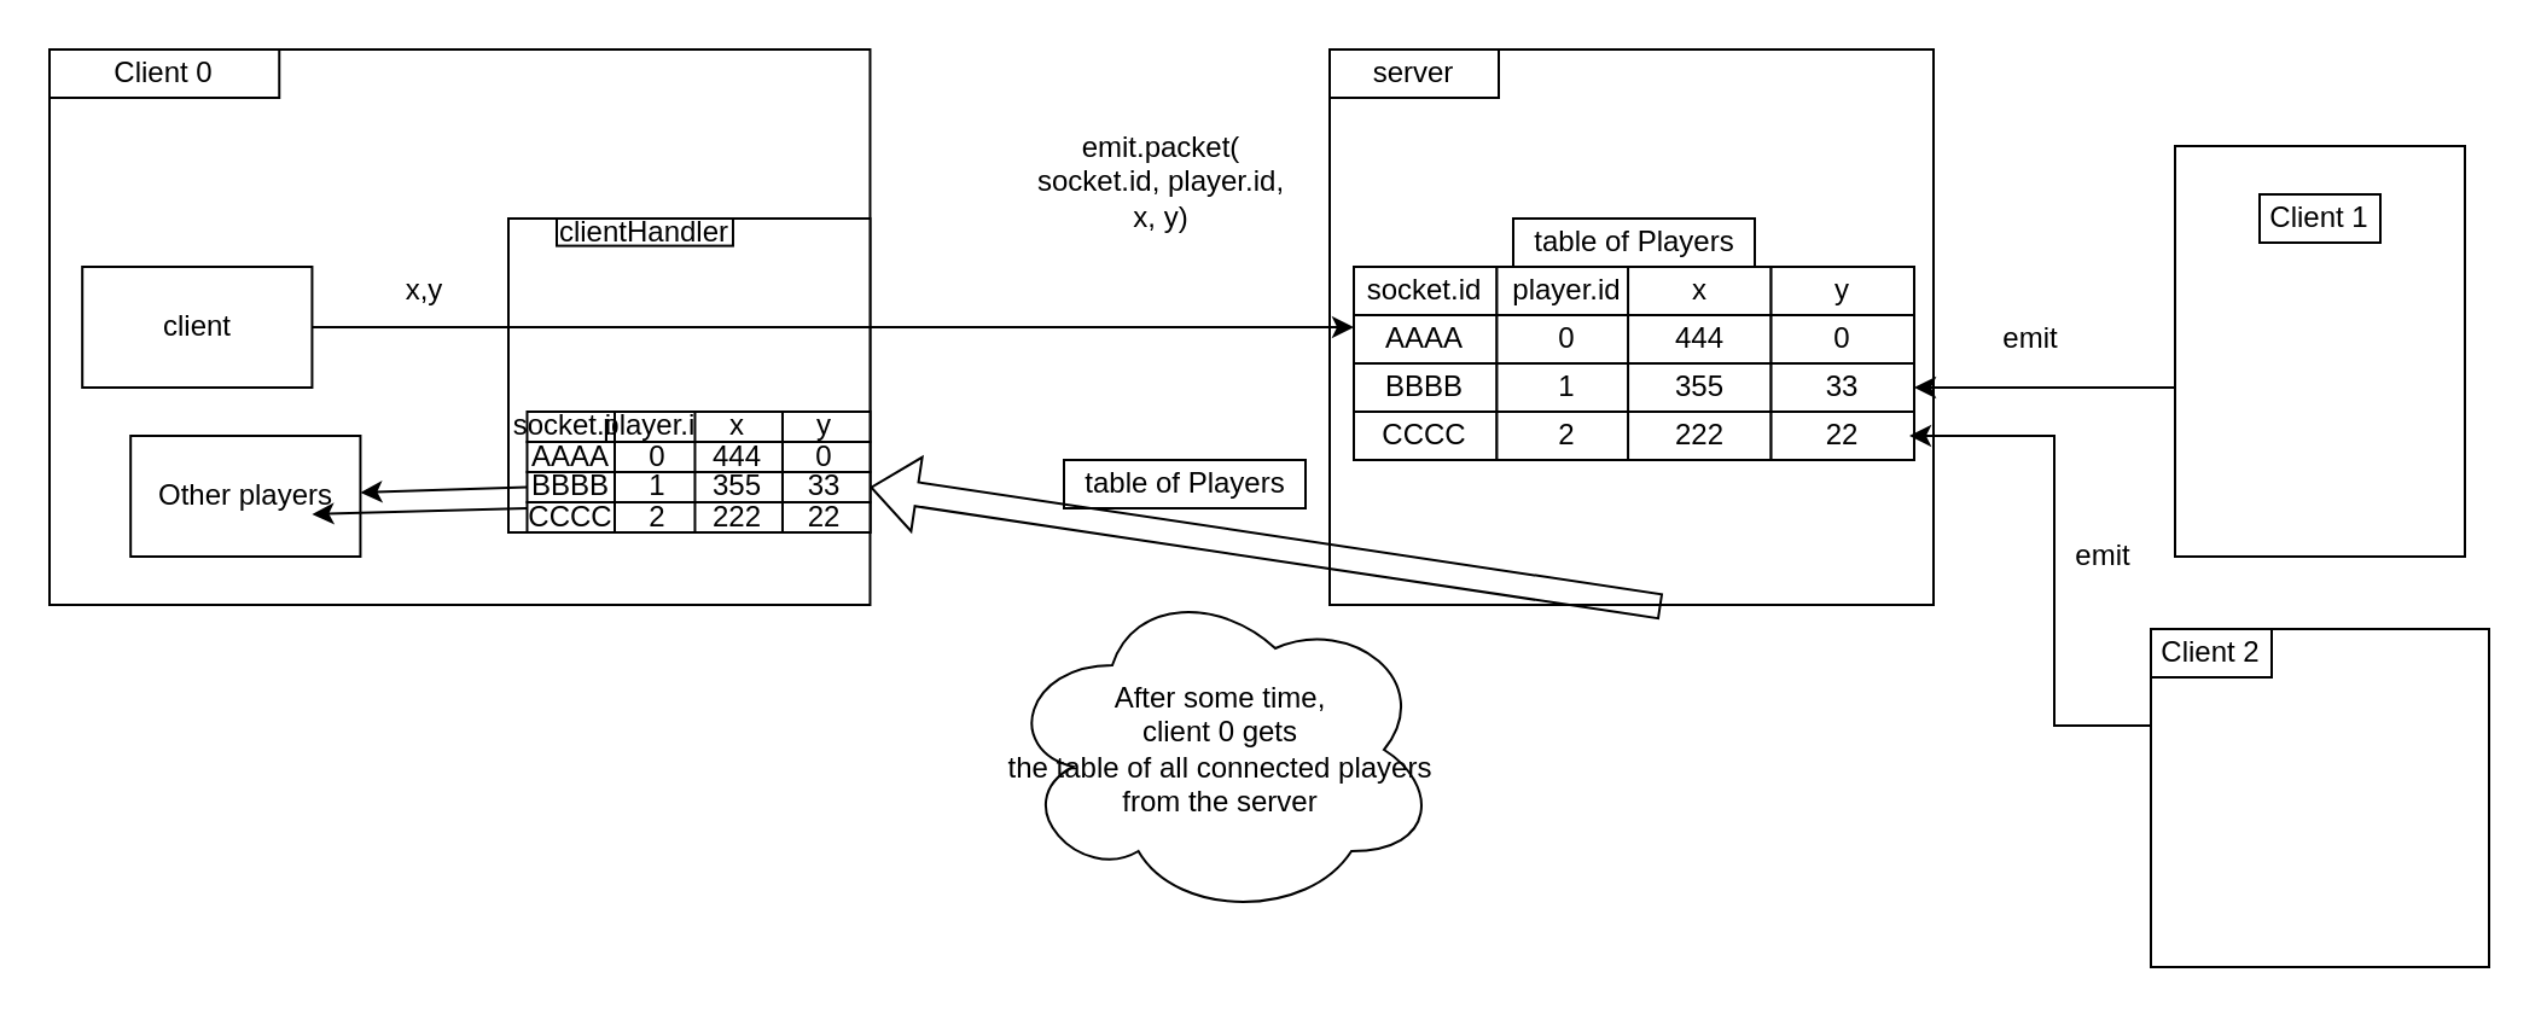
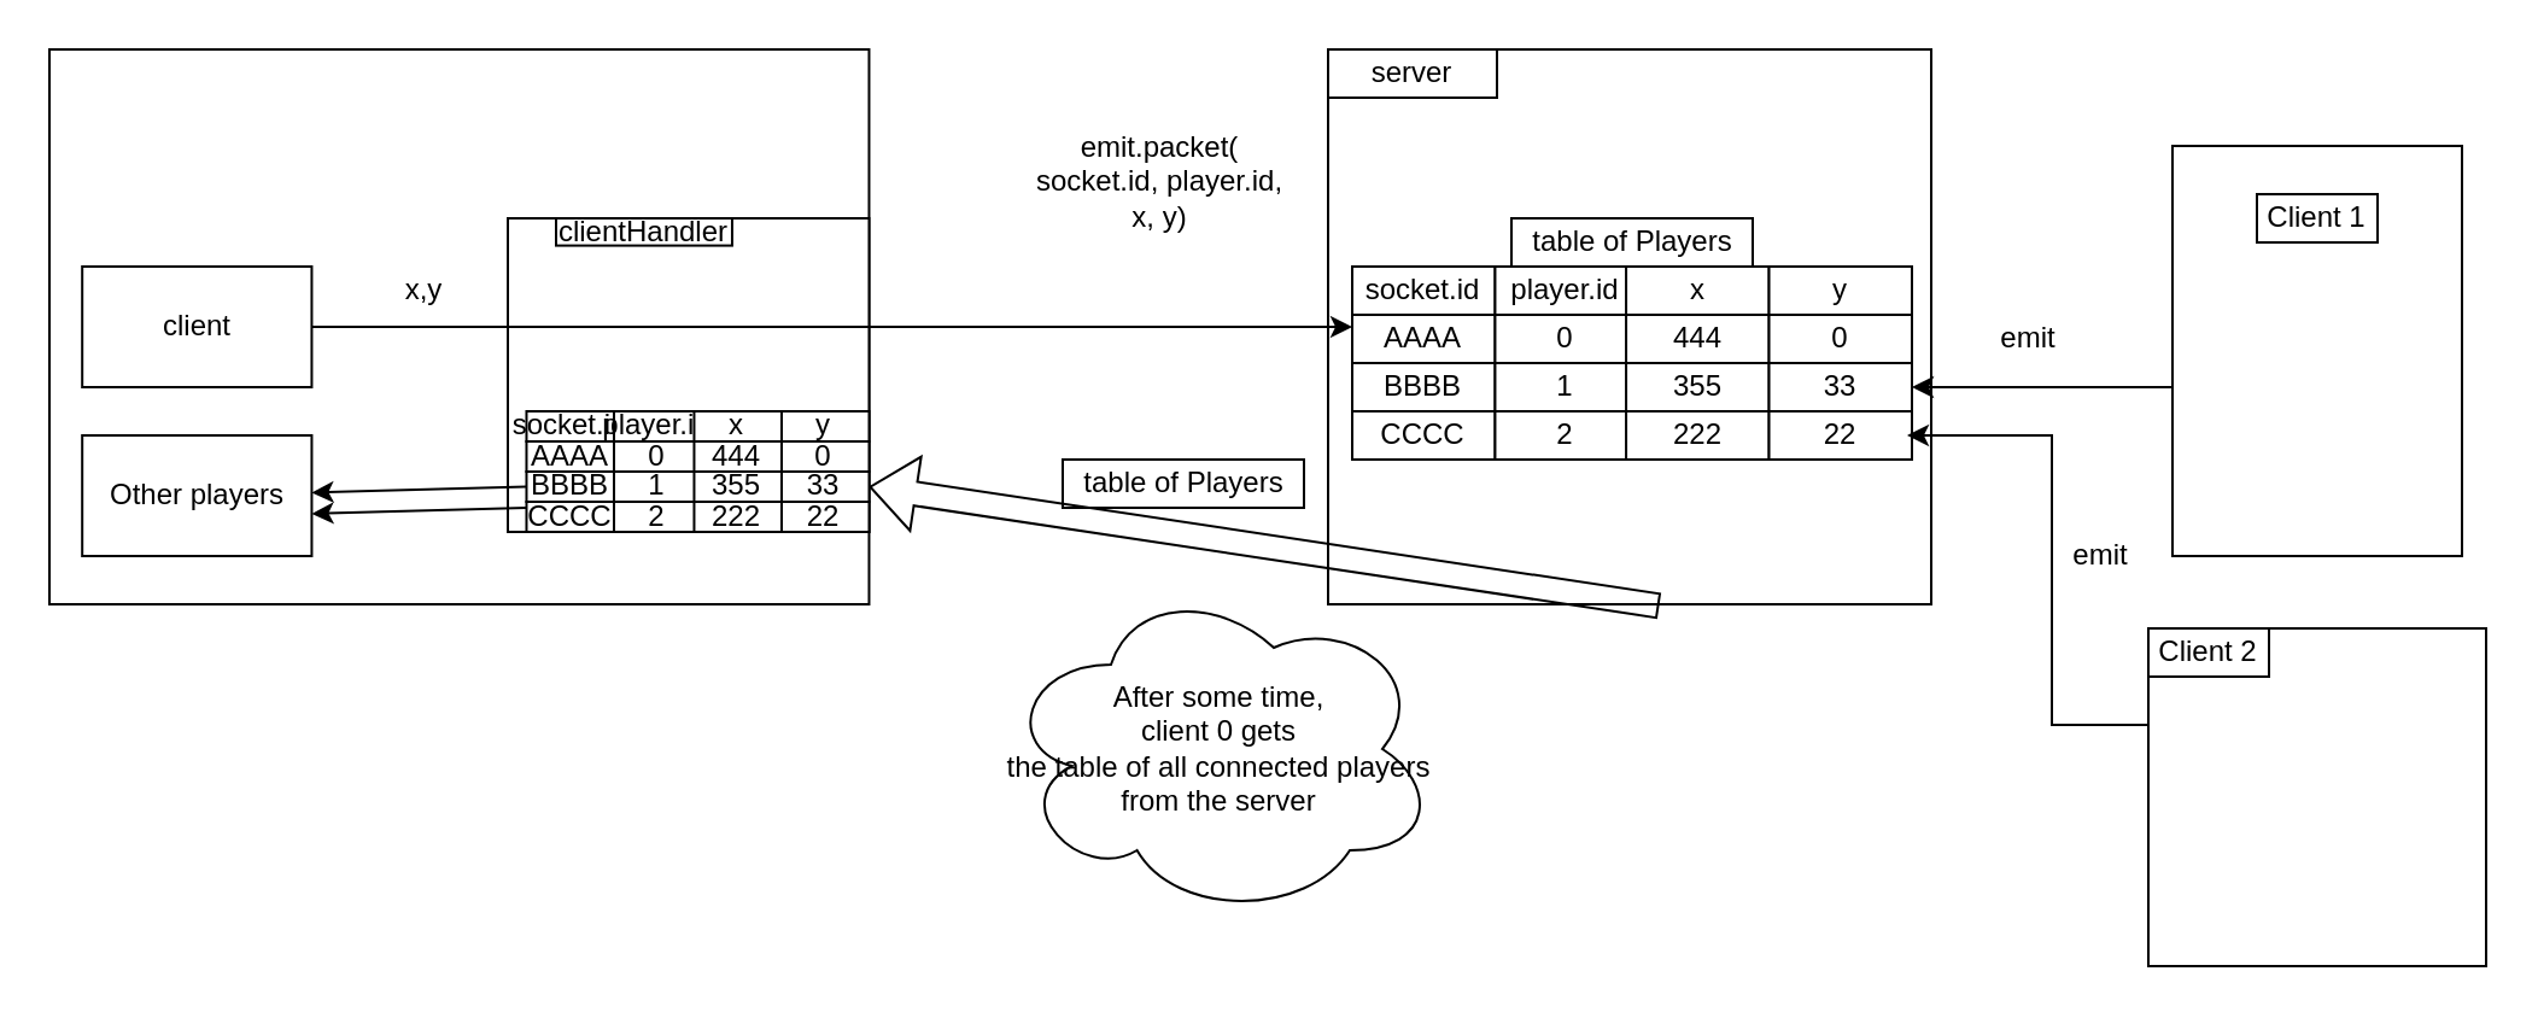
  <mxCell id="0" />
  <mxCell id="1" parent="0" />
  <mxCell id="2" value="" style="group" vertex="1" connectable="0" parent="1"><mxGeometry x="550" y="20" width="250" height="230" as="geometry" /></mxCell>
  <mxCell id="3" value="" style="rounded=0;whiteSpace=wrap;html=1;" vertex="1" parent="2"><mxGeometry width="250" height="230" as="geometry" /></mxCell>
  <mxCell id="4" value="server" style="rounded=0;whiteSpace=wrap;html=1;" vertex="1" parent="2"><mxGeometry width="70" height="20" as="geometry" /></mxCell>
  <mxCell id="5" value="" style="group" vertex="1" connectable="0" parent="2"><mxGeometry x="10" y="90" width="232" height="80" as="geometry" /></mxCell>
  <mxCell id="6" value="" style="group" vertex="1" connectable="0" parent="5"><mxGeometry width="232" height="20" as="geometry" /></mxCell>
  <mxCell id="7" value="" style="group" vertex="1" connectable="0" parent="6"><mxGeometry width="172.766" height="20" as="geometry" /></mxCell>
  <mxCell id="8" value="socket.id" style="rounded=0;whiteSpace=wrap;html=1;" vertex="1" parent="7"><mxGeometry width="59.234" height="20" as="geometry" /></mxCell>
  <mxCell id="9" value="player.id" style="rounded=0;whiteSpace=wrap;html=1;" vertex="1" parent="7"><mxGeometry x="59.234" width="59.234" height="20" as="geometry" /></mxCell>
  <mxCell id="10" value="x" style="rounded=0;whiteSpace=wrap;html=1;" vertex="1" parent="7"><mxGeometry x="113.532" width="59.234" height="20" as="geometry" /></mxCell>
  <mxCell id="11" value="y" style="rounded=0;whiteSpace=wrap;html=1;" vertex="1" parent="6"><mxGeometry x="172.766" width="59.234" height="20" as="geometry" /></mxCell>
  <mxCell id="12" value="" style="group" vertex="1" connectable="0" parent="5"><mxGeometry y="20" width="232" height="20" as="geometry" /></mxCell>
  <mxCell id="13" value="" style="group" vertex="1" connectable="0" parent="12"><mxGeometry width="172.766" height="20" as="geometry" /></mxCell>
  <mxCell id="14" value="AAAA" style="rounded=0;whiteSpace=wrap;html=1;" vertex="1" parent="13"><mxGeometry width="59.234" height="20" as="geometry" /></mxCell>
  <mxCell id="15" value="0" style="rounded=0;whiteSpace=wrap;html=1;" vertex="1" parent="13"><mxGeometry x="59.234" width="59.234" height="20" as="geometry" /></mxCell>
  <mxCell id="16" value="444" style="rounded=0;whiteSpace=wrap;html=1;" vertex="1" parent="13"><mxGeometry x="113.532" width="59.234" height="20" as="geometry" /></mxCell>
  <mxCell id="17" value="0" style="rounded=0;whiteSpace=wrap;html=1;" vertex="1" parent="12"><mxGeometry x="172.766" width="59.234" height="20" as="geometry" /></mxCell>
  <mxCell id="18" value="" style="group" vertex="1" connectable="0" parent="5"><mxGeometry y="40" width="232" height="20" as="geometry" /></mxCell>
  <mxCell id="19" value="" style="group" vertex="1" connectable="0" parent="18"><mxGeometry width="172.766" height="20" as="geometry" /></mxCell>
  <mxCell id="20" value="BBBB" style="rounded=0;whiteSpace=wrap;html=1;" vertex="1" parent="19"><mxGeometry width="59.234" height="20" as="geometry" /></mxCell>
  <mxCell id="21" value="1" style="rounded=0;whiteSpace=wrap;html=1;" vertex="1" parent="19"><mxGeometry x="59.234" width="59.234" height="20" as="geometry" /></mxCell>
  <mxCell id="22" value="355" style="rounded=0;whiteSpace=wrap;html=1;" vertex="1" parent="19"><mxGeometry x="113.532" width="59.234" height="20" as="geometry" /></mxCell>
  <mxCell id="23" value="33" style="rounded=0;whiteSpace=wrap;html=1;" vertex="1" parent="18"><mxGeometry x="172.766" width="59.234" height="20" as="geometry" /></mxCell>
  <mxCell id="24" value="" style="group" vertex="1" connectable="0" parent="5"><mxGeometry y="60" width="232" height="20" as="geometry" /></mxCell>
  <mxCell id="25" value="" style="group" vertex="1" connectable="0" parent="24"><mxGeometry width="172.766" height="20" as="geometry" /></mxCell>
  <mxCell id="26" value="CCCC" style="rounded=0;whiteSpace=wrap;html=1;" vertex="1" parent="25"><mxGeometry width="59.234" height="20" as="geometry" /></mxCell>
  <mxCell id="27" value="2" style="rounded=0;whiteSpace=wrap;html=1;" vertex="1" parent="25"><mxGeometry x="59.234" width="59.234" height="20" as="geometry" /></mxCell>
  <mxCell id="28" value="222" style="rounded=0;whiteSpace=wrap;html=1;" vertex="1" parent="25"><mxGeometry x="113.532" width="59.234" height="20" as="geometry" /></mxCell>
  <mxCell id="29" value="22" style="rounded=0;whiteSpace=wrap;html=1;" vertex="1" parent="24"><mxGeometry x="172.766" width="59.234" height="20" as="geometry" /></mxCell>
  <mxCell id="30" value="" style="group" vertex="1" connectable="0" parent="2"><mxGeometry x="76" y="70" width="100" height="20" as="geometry" /></mxCell>
  <mxCell id="31" value="" style="rounded=0;whiteSpace=wrap;html=1;" vertex="1" parent="30"><mxGeometry width="100" height="20" as="geometry" /></mxCell>
  <mxCell id="32" value="table of Players" style="text;html=1;align=center;verticalAlign=middle;resizable=0;points=[];autosize=1;strokeColor=none;fillColor=none;" vertex="1" parent="30"><mxGeometry width="100" height="20" as="geometry" /></mxCell>
  <mxCell id="33" value="" style="group" vertex="1" connectable="0" parent="1"><mxGeometry x="20" y="20" width="575" height="360" as="geometry" /></mxCell>
  <mxCell id="34" value="" style="rounded=0;whiteSpace=wrap;html=1;" vertex="1" parent="33"><mxGeometry width="339.744" height="230" as="geometry" /></mxCell>
- <mxCell id="35" value="Client 0" style="rounded=0;whiteSpace=wrap;html=1;" vertex="1" parent="33"><mxGeometry width="95.128" height="20" as="geometry" /></mxCell>
  <mxCell id="36" value="" style="group" vertex="1" connectable="0" parent="33"><mxGeometry x="210" y="70" width="129.74" height="130" as="geometry" /></mxCell>
  <mxCell id="37" value="" style="rounded=0;whiteSpace=wrap;html=1;" vertex="1" parent="36"><mxGeometry x="-20" width="149.74" height="130" as="geometry" /></mxCell>
  <mxCell id="38" value="clientHandler" style="rounded=0;whiteSpace=wrap;html=1;" vertex="1" parent="36"><mxGeometry width="72.979" height="11.3" as="geometry" /></mxCell>
  <mxCell id="39" value="" style="group" vertex="1" connectable="0" parent="36"><mxGeometry x="-12.26" y="80" width="142" height="50" as="geometry" /></mxCell>
  <mxCell id="40" value="" style="group" vertex="1" connectable="0" parent="39"><mxGeometry width="142" height="12.5" as="geometry" /></mxCell>
  <mxCell id="41" value="" style="group" vertex="1" connectable="0" parent="40"><mxGeometry width="105.745" height="12.5" as="geometry" /></mxCell>
  <mxCell id="42" value="socket.id" style="rounded=0;whiteSpace=wrap;html=1;" vertex="1" parent="41"><mxGeometry width="36.255" height="12.5" as="geometry" /></mxCell>
  <mxCell id="43" value="player.id" style="rounded=0;whiteSpace=wrap;html=1;" vertex="1" parent="41"><mxGeometry x="36.255" width="36.255" height="12.5" as="geometry" /></mxCell>
  <mxCell id="44" value="x" style="rounded=0;whiteSpace=wrap;html=1;" vertex="1" parent="41"><mxGeometry x="69.489" width="36.255" height="12.5" as="geometry" /></mxCell>
  <mxCell id="45" value="y" style="rounded=0;whiteSpace=wrap;html=1;" vertex="1" parent="40"><mxGeometry x="105.745" width="36.255" height="12.5" as="geometry" /></mxCell>
  <mxCell id="46" value="" style="group" vertex="1" connectable="0" parent="39"><mxGeometry y="12.5" width="142" height="12.5" as="geometry" /></mxCell>
  <mxCell id="47" value="" style="group" vertex="1" connectable="0" parent="46"><mxGeometry width="105.745" height="12.5" as="geometry" /></mxCell>
  <mxCell id="48" value="AAAA" style="rounded=0;whiteSpace=wrap;html=1;" vertex="1" parent="47"><mxGeometry width="36.255" height="12.5" as="geometry" /></mxCell>
  <mxCell id="49" value="0" style="rounded=0;whiteSpace=wrap;html=1;" vertex="1" parent="47"><mxGeometry x="36.255" width="36.255" height="12.5" as="geometry" /></mxCell>
  <mxCell id="50" value="444" style="rounded=0;whiteSpace=wrap;html=1;" vertex="1" parent="47"><mxGeometry x="69.489" width="36.255" height="12.5" as="geometry" /></mxCell>
  <mxCell id="51" value="0" style="rounded=0;whiteSpace=wrap;html=1;" vertex="1" parent="46"><mxGeometry x="105.745" width="36.255" height="12.5" as="geometry" /></mxCell>
  <mxCell id="52" value="" style="group" vertex="1" connectable="0" parent="39"><mxGeometry y="25" width="142" height="12.5" as="geometry" /></mxCell>
  <mxCell id="53" value="" style="group" vertex="1" connectable="0" parent="52"><mxGeometry width="105.745" height="12.5" as="geometry" /></mxCell>
  <mxCell id="54" value="BBBB" style="rounded=0;whiteSpace=wrap;html=1;" vertex="1" parent="53"><mxGeometry width="36.255" height="12.5" as="geometry" /></mxCell>
  <mxCell id="55" value="1" style="rounded=0;whiteSpace=wrap;html=1;" vertex="1" parent="53"><mxGeometry x="36.255" width="36.255" height="12.5" as="geometry" /></mxCell>
  <mxCell id="56" value="355" style="rounded=0;whiteSpace=wrap;html=1;" vertex="1" parent="53"><mxGeometry x="69.489" width="36.255" height="12.5" as="geometry" /></mxCell>
  <mxCell id="57" value="33" style="rounded=0;whiteSpace=wrap;html=1;" vertex="1" parent="52"><mxGeometry x="105.745" width="36.255" height="12.5" as="geometry" /></mxCell>
  <mxCell id="58" value="" style="group" vertex="1" connectable="0" parent="39"><mxGeometry y="37.5" width="142" height="12.5" as="geometry" /></mxCell>
  <mxCell id="59" value="" style="group" vertex="1" connectable="0" parent="58"><mxGeometry width="105.745" height="12.5" as="geometry" /></mxCell>
  <mxCell id="60" value="CCCC" style="rounded=0;whiteSpace=wrap;html=1;" vertex="1" parent="59"><mxGeometry width="36.255" height="12.5" as="geometry" /></mxCell>
  <mxCell id="61" value="2" style="rounded=0;whiteSpace=wrap;html=1;" vertex="1" parent="59"><mxGeometry x="36.255" width="36.255" height="12.5" as="geometry" /></mxCell>
  <mxCell id="62" value="222" style="rounded=0;whiteSpace=wrap;html=1;" vertex="1" parent="59"><mxGeometry x="69.489" width="36.255" height="12.5" as="geometry" /></mxCell>
  <mxCell id="63" value="22" style="rounded=0;whiteSpace=wrap;html=1;" vertex="1" parent="58"><mxGeometry x="105.745" width="36.255" height="12.5" as="geometry" /></mxCell>
  <mxCell id="64" value="client" style="rounded=0;whiteSpace=wrap;html=1;" vertex="1" parent="33"><mxGeometry x="13.59" y="90" width="95.128" height="50" as="geometry" /></mxCell>
- <mxCell id="65" value="Other players" style="rounded=0;whiteSpace=wrap;html=1;" vertex="1" parent="33"><mxGeometry x="33.59" y="160" width="95.128" height="50" as="geometry" /></mxCell>
+ <mxCell id="65" value="Other players" style="rounded=0;whiteSpace=wrap;html=1;" vertex="1" parent="33"><mxGeometry x="13.59" y="160" width="95.128" height="50" as="geometry" /></mxCell>
  <mxCell id="66" value="x,y" style="text;html=1;align=center;verticalAlign=middle;resizable=0;points=[];autosize=1;strokeColor=none;fillColor=none;" vertex="1" parent="33"><mxGeometry x="140" y="90" width="30" height="20" as="geometry" /></mxCell>
  <mxCell id="67" value="emit.packet(&lt;br&gt;socket.id, player.id,&lt;br&gt;x, y)" style="text;html=1;align=center;verticalAlign=middle;resizable=0;points=[];autosize=1;strokeColor=none;fillColor=none;" vertex="1" parent="33"><mxGeometry x="400" y="30" width="120" height="50" as="geometry" /></mxCell>
  <mxCell id="68" value="" style="group" vertex="1" connectable="0" parent="33"><mxGeometry x="420" y="170" width="100" height="20" as="geometry" /></mxCell>
  <mxCell id="69" value="" style="rounded=0;whiteSpace=wrap;html=1;" vertex="1" parent="68"><mxGeometry width="100" height="20" as="geometry" /></mxCell>
  <mxCell id="70" value="table of Players" style="text;html=1;align=center;verticalAlign=middle;resizable=0;points=[];autosize=1;strokeColor=none;fillColor=none;" vertex="1" parent="68"><mxGeometry width="100" height="20" as="geometry" /></mxCell>
  <mxCell id="71" value="After some time,&lt;br&gt;client 0 gets&lt;br&gt;the table of all connected players from the server" style="ellipse;shape=cloud;whiteSpace=wrap;html=1;" vertex="1" parent="33"><mxGeometry x="395" y="220" width="180" height="140" as="geometry" /></mxCell>
  <mxCell id="72" value="" style="endArrow=classic;html=1;rounded=0;exitX=0;exitY=0.5;exitDx=0;exitDy=0;" edge="1" parent="33" source="54" target="65"><mxGeometry width="50" height="50" relative="1" as="geometry"><mxPoint x="260" y="250" as="sourcePoint" /><mxPoint x="310" y="200" as="targetPoint" /></mxGeometry></mxCell>
  <mxCell id="73" value="" style="endArrow=classic;html=1;rounded=0;exitX=0;exitY=0.5;exitDx=0;exitDy=0;" edge="1" parent="33"><mxGeometry width="50" height="50" relative="1" as="geometry"><mxPoint x="197.74" y="190" as="sourcePoint" /><mxPoint x="108.718" y="192.444" as="targetPoint" /></mxGeometry></mxCell>
  <mxCell id="74" value="" style="group" vertex="1" connectable="0" parent="1"><mxGeometry x="900" y="60" width="120" height="170" as="geometry" /></mxCell>
  <mxCell id="75" value="" style="rounded=0;whiteSpace=wrap;html=1;" vertex="1" parent="74"><mxGeometry width="120" height="170" as="geometry" /></mxCell>
  <mxCell id="76" value="Client 1" style="rounded=0;whiteSpace=wrap;html=1;" vertex="1" parent="74"><mxGeometry x="35" y="20" width="50" height="20" as="geometry" /></mxCell>
  <mxCell id="77" value="" style="group" vertex="1" connectable="0" parent="1"><mxGeometry x="890" y="260" width="140" height="140" as="geometry" /></mxCell>
  <mxCell id="78" value="" style="rounded=0;whiteSpace=wrap;html=1;" vertex="1" parent="77"><mxGeometry width="140" height="140" as="geometry" /></mxCell>
  <mxCell id="79" value="Client 2" style="rounded=0;whiteSpace=wrap;html=1;" vertex="1" parent="77"><mxGeometry width="50" height="20" as="geometry" /></mxCell>
  <mxCell id="80" value="" style="endArrow=classic;html=1;rounded=0;exitX=1;exitY=0.5;exitDx=0;exitDy=0;entryX=0;entryY=0.25;entryDx=0;entryDy=0;" edge="1" parent="1" source="64" target="14"><mxGeometry width="50" height="50" relative="1" as="geometry"><mxPoint x="410" y="240" as="sourcePoint" /><mxPoint x="460" y="135" as="targetPoint" /></mxGeometry></mxCell>
  <mxCell id="81" style="edgeStyle=orthogonalEdgeStyle;rounded=0;orthogonalLoop=1;jettySize=auto;html=1;entryX=1;entryY=0.5;entryDx=0;entryDy=0;" edge="1" parent="1" source="75" target="23"><mxGeometry relative="1" as="geometry"><mxPoint x="810" y="135" as="targetPoint" /><Array as="points"><mxPoint x="870" y="160" /><mxPoint x="870" y="160" /></Array></mxGeometry></mxCell>
  <mxCell id="82" style="edgeStyle=orthogonalEdgeStyle;rounded=0;orthogonalLoop=1;jettySize=auto;html=1;" edge="1" parent="1" source="78"><mxGeometry relative="1" as="geometry"><mxPoint x="790" y="180" as="targetPoint" /><Array as="points"><mxPoint x="850" y="300" /><mxPoint x="850" y="180" /></Array></mxGeometry></mxCell>
  <mxCell id="83" value="emit" style="text;html=1;align=center;verticalAlign=middle;resizable=0;points=[];autosize=1;strokeColor=none;fillColor=none;" vertex="1" parent="1"><mxGeometry x="820" y="130" width="40" height="20" as="geometry" /></mxCell>
  <mxCell id="84" value="emit" style="text;html=1;align=center;verticalAlign=middle;resizable=0;points=[];autosize=1;strokeColor=none;fillColor=none;" vertex="1" parent="1"><mxGeometry x="850" y="220" width="40" height="20" as="geometry" /></mxCell>
  <mxCell id="85" value="" style="shape=flexArrow;endArrow=classic;html=1;rounded=0;exitX=0.549;exitY=1.003;exitDx=0;exitDy=0;exitPerimeter=0;entryX=1;entryY=0.5;entryDx=0;entryDy=0;" edge="1" parent="1" source="3" target="57"><mxGeometry width="50" height="50" relative="1" as="geometry"><mxPoint x="450" y="320" as="sourcePoint" /><mxPoint x="500" y="270" as="targetPoint" /></mxGeometry></mxCell>
